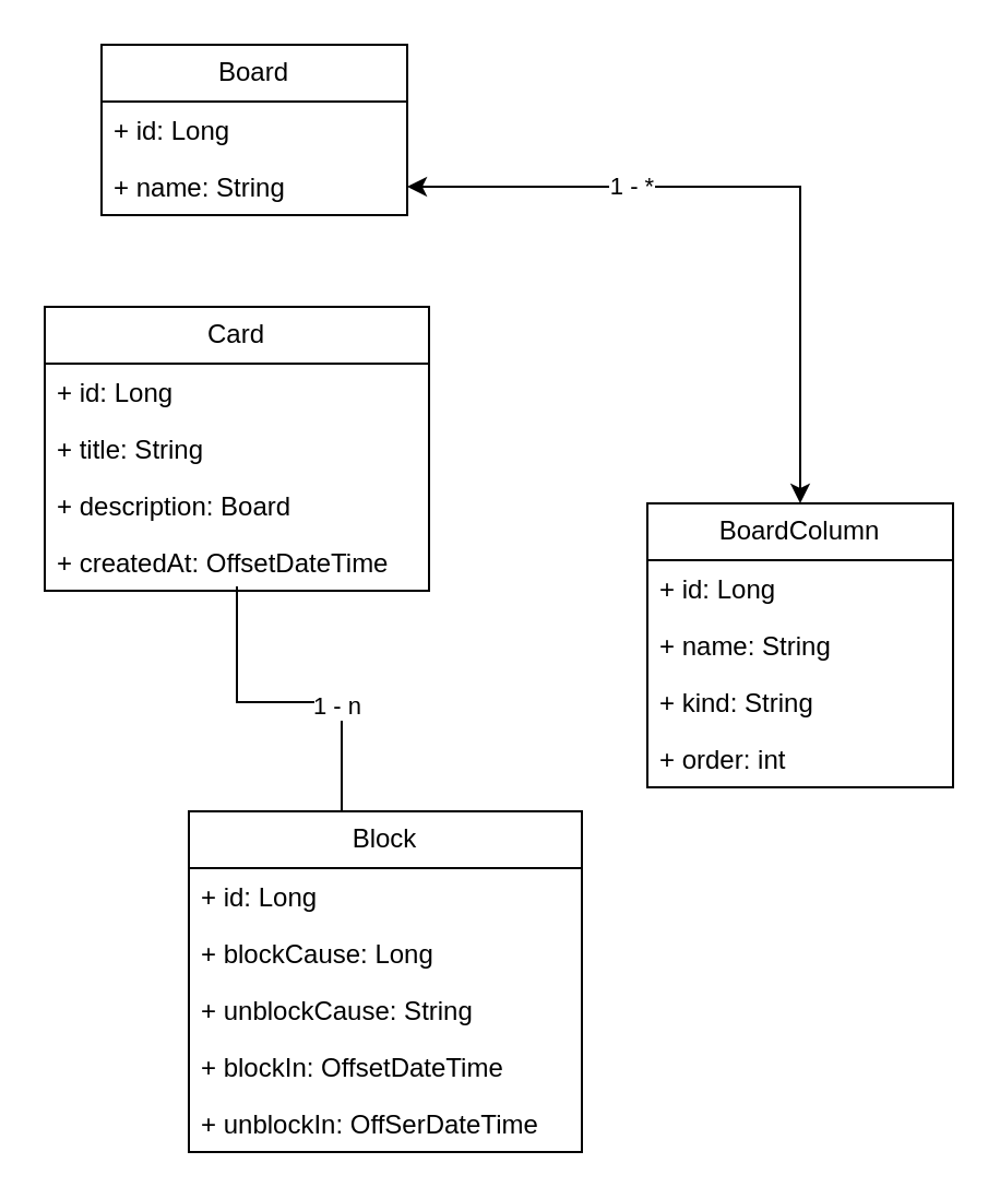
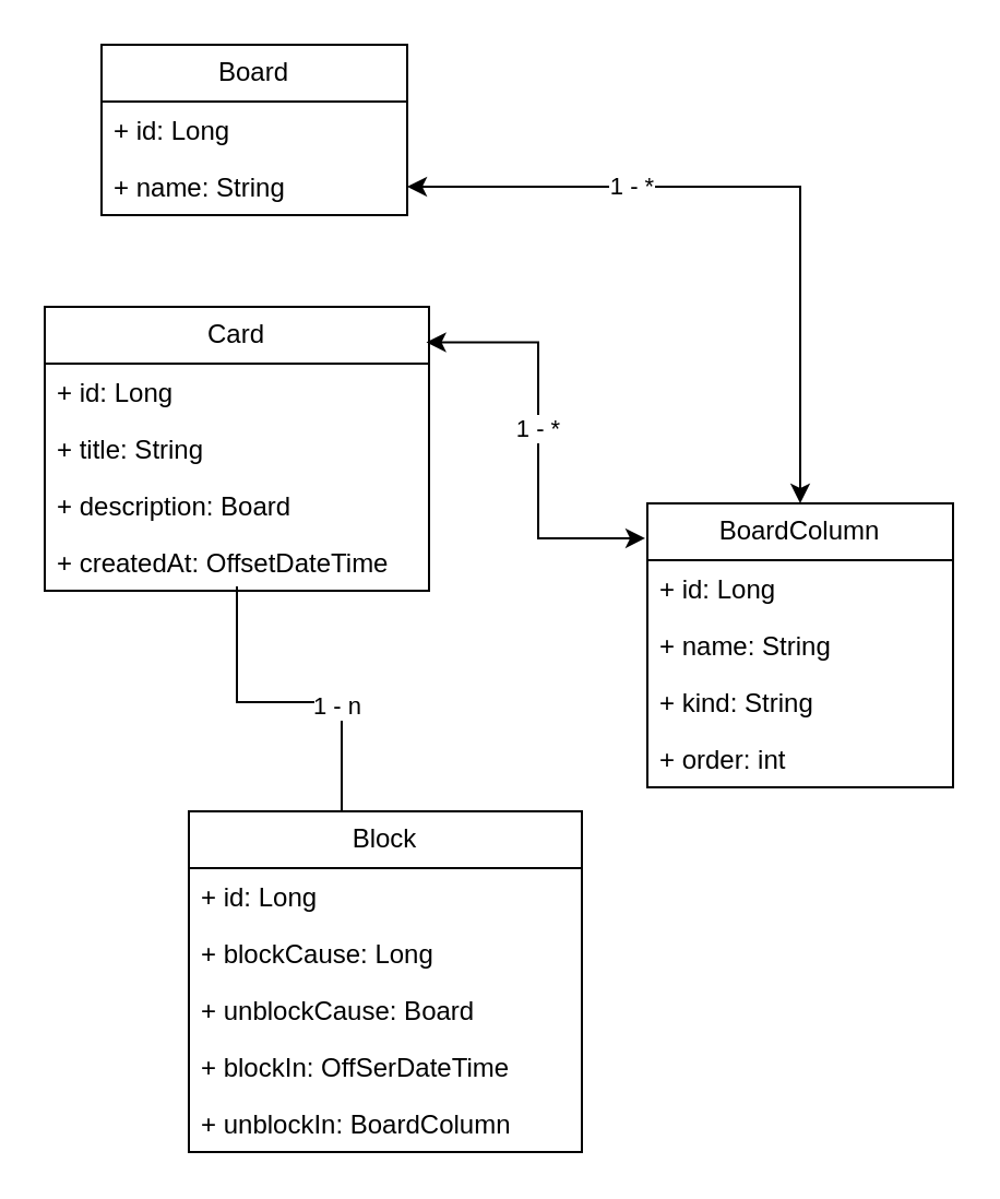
  <mxCell id="0" />
  <mxCell id="1" parent="0" />
  <mxCell id="2" value="Board" style="swimlane;fontStyle=0;childLayout=stackLayout;horizontal=1;startSize=26;fillColor=none;horizontalStack=0;resizeParent=1;resizeParentMax=0;resizeLast=0;collapsible=1;marginBottom=0;whiteSpace=wrap;html=1;" vertex="1" parent="1"><mxGeometry x="46" y="20" width="140" height="78" as="geometry" /></mxCell>
  <mxCell id="3" value="+ id: Long" style="text;strokeColor=none;fillColor=none;align=left;verticalAlign=top;spacingLeft=4;spacingRight=4;overflow=hidden;rotatable=0;points=[[0,0.5],[1,0.5]];portConstraint=eastwest;whiteSpace=wrap;html=1;" vertex="1" parent="2"><mxGeometry y="26" width="140" height="26" as="geometry" /></mxCell>
  <mxCell id="4" value="+ name: String" style="text;strokeColor=none;fillColor=none;align=left;verticalAlign=top;spacingLeft=4;spacingRight=4;overflow=hidden;rotatable=0;points=[[0,0.5],[1,0.5]];portConstraint=eastwest;whiteSpace=wrap;html=1;" vertex="1" parent="2"><mxGeometry y="52" width="140" height="26" as="geometry" /></mxCell>
  <mxCell id="5" value="BoardColumn" style="swimlane;fontStyle=0;childLayout=stackLayout;horizontal=1;startSize=26;fillColor=none;horizontalStack=0;resizeParent=1;resizeParentMax=0;resizeLast=0;collapsible=1;marginBottom=0;whiteSpace=wrap;html=1;" vertex="1" parent="1"><mxGeometry x="296" y="230" width="140" height="130" as="geometry" /></mxCell>
  <mxCell id="6" value="+ id: Long" style="text;strokeColor=none;fillColor=none;align=left;verticalAlign=top;spacingLeft=4;spacingRight=4;overflow=hidden;rotatable=0;points=[[0,0.5],[1,0.5]];portConstraint=eastwest;whiteSpace=wrap;html=1;" vertex="1" parent="5"><mxGeometry y="26" width="140" height="26" as="geometry" /></mxCell>
  <mxCell id="7" value="+ name: String" style="text;strokeColor=none;fillColor=none;align=left;verticalAlign=top;spacingLeft=4;spacingRight=4;overflow=hidden;rotatable=0;points=[[0,0.5],[1,0.5]];portConstraint=eastwest;whiteSpace=wrap;html=1;" vertex="1" parent="5"><mxGeometry y="52" width="140" height="26" as="geometry" /></mxCell>
  <mxCell id="8" value="+ kind: String&lt;span style=&quot;color: rgba(0, 0, 0, 0); font-family: monospace; font-size: 0px; text-wrap-mode: nowrap;&quot;&gt;%3CmxGraphModel%3E%3Croot%3E%3CmxCell%20id%3D%220%22%2F%3E%3CmxCell%20id%3D%221%22%20parent%3D%220%22%2F%3E%3CmxCell%20id%3D%222%22%20value%3D%22%2B%20id%3A%20Long%22%20style%3D%22text%3BstrokeColor%3Dnone%3BfillColor%3Dnone%3Balign%3Dleft%3BverticalAlign%3Dtop%3BspacingLeft%3D4%3BspacingRight%3D4%3Boverflow%3Dhidden%3Brotatable%3D0%3Bpoints%3D%5B%5B0%2C0.5%5D%2C%5B1%2C0.5%5D%5D%3BportConstraint%3Deastwest%3BwhiteSpace%3Dwrap%3Bhtml%3D1%3B%22%20vertex%3D%221%22%20parent%3D%221%22%3E%3CmxGeometry%20x%3D%22550%22%20y%3D%22366%22%20width%3D%22140%22%20height%3D%2226%22%20as%3D%22geometry%22%2F%3E%3C%2FmxCell%3E%3C%2Froot%3E%3C%2FmxGraphModel%3E&lt;/span&gt;" style="text;strokeColor=none;fillColor=none;align=left;verticalAlign=top;spacingLeft=4;spacingRight=4;overflow=hidden;rotatable=0;points=[[0,0.5],[1,0.5]];portConstraint=eastwest;whiteSpace=wrap;html=1;" vertex="1" parent="5"><mxGeometry y="78" width="140" height="26" as="geometry" /></mxCell>
  <mxCell id="9" value="+ order: int" style="text;strokeColor=none;fillColor=none;align=left;verticalAlign=top;spacingLeft=4;spacingRight=4;overflow=hidden;rotatable=0;points=[[0,0.5],[1,0.5]];portConstraint=eastwest;whiteSpace=wrap;html=1;" vertex="1" parent="5"><mxGeometry y="104" width="140" height="26" as="geometry" /></mxCell>
  <mxCell id="10" value="" style="edgeStyle=orthogonalEdgeStyle;rounded=0;orthogonalLoop=1;jettySize=auto;html=1;startArrow=classic;startFill=1;" edge="1" parent="1" source="4" target="5"><mxGeometry relative="1" as="geometry" /></mxCell>
  <mxCell id="11" value="1 - *" style="edgeLabel;html=1;align=center;verticalAlign=middle;resizable=0;points=[];" vertex="1" connectable="0" parent="10"><mxGeometry x="-0.372" y="1" relative="1" as="geometry"><mxPoint as="offset" /></mxGeometry></mxCell>
  <mxCell id="12" value="Card" style="swimlane;fontStyle=0;childLayout=stackLayout;horizontal=1;startSize=26;fillColor=none;horizontalStack=0;resizeParent=1;resizeParentMax=0;resizeLast=0;collapsible=1;marginBottom=0;whiteSpace=wrap;html=1;" vertex="1" parent="1"><mxGeometry x="20" y="140" width="176" height="130" as="geometry" /></mxCell>
  <mxCell id="13" value="+ id: Long" style="text;strokeColor=none;fillColor=none;align=left;verticalAlign=top;spacingLeft=4;spacingRight=4;overflow=hidden;rotatable=0;points=[[0,0.5],[1,0.5]];portConstraint=eastwest;whiteSpace=wrap;html=1;" vertex="1" parent="12"><mxGeometry y="26" width="176" height="26" as="geometry" /></mxCell>
  <mxCell id="14" value="+ title: String" style="text;strokeColor=none;fillColor=none;align=left;verticalAlign=top;spacingLeft=4;spacingRight=4;overflow=hidden;rotatable=0;points=[[0,0.5],[1,0.5]];portConstraint=eastwest;whiteSpace=wrap;html=1;" vertex="1" parent="12"><mxGeometry y="52" width="176" height="26" as="geometry" /></mxCell>
  <mxCell id="15" value="+ description: Board" style="text;strokeColor=none;fillColor=none;align=left;verticalAlign=top;spacingLeft=4;spacingRight=4;overflow=hidden;rotatable=0;points=[[0,0.5],[1,0.5]];portConstraint=eastwest;whiteSpace=wrap;html=1;" vertex="1" parent="12"><mxGeometry y="78" width="176" height="26" as="geometry" /></mxCell>
  <mxCell id="16" value="+ createdAt: OffsetDateTime" style="text;strokeColor=none;fillColor=none;align=left;verticalAlign=top;spacingLeft=4;spacingRight=4;overflow=hidden;rotatable=0;points=[[0,0.5],[1,0.5]];portConstraint=eastwest;whiteSpace=wrap;html=1;" vertex="1" parent="12"><mxGeometry y="104" width="176" height="26" as="geometry" /></mxCell>
+ <mxCell id="17" style="edgeStyle=orthogonalEdgeStyle;rounded=0;orthogonalLoop=1;jettySize=auto;html=1;entryX=-0.007;entryY=0.123;entryDx=0;entryDy=0;entryPerimeter=0;exitX=0.993;exitY=0.125;exitDx=0;exitDy=0;exitPerimeter=0;startArrow=classic;startFill=1;" edge="1" parent="1" source="12" target="5"><mxGeometry relative="1" as="geometry" /></mxCell>
+ <mxCell id="18" value="1 - *" style="edgeLabel;html=1;align=center;verticalAlign=middle;resizable=0;points=[];" vertex="1" connectable="0" parent="17"><mxGeometry x="-0.048" y="-1" relative="1" as="geometry"><mxPoint as="offset" /></mxGeometry></mxCell>
  <mxCell id="19" value="Block" style="swimlane;fontStyle=0;childLayout=stackLayout;horizontal=1;startSize=26;fillColor=none;horizontalStack=0;resizeParent=1;resizeParentMax=0;resizeLast=0;collapsible=1;marginBottom=0;whiteSpace=wrap;html=1;" vertex="1" parent="1"><mxGeometry x="86" y="371" width="180" height="156" as="geometry" /></mxCell>
  <mxCell id="20" value="+ id: Long" style="text;strokeColor=none;fillColor=none;align=left;verticalAlign=top;spacingLeft=4;spacingRight=4;overflow=hidden;rotatable=0;points=[[0,0.5],[1,0.5]];portConstraint=eastwest;whiteSpace=wrap;html=1;" vertex="1" parent="19"><mxGeometry y="26" width="180" height="26" as="geometry" /></mxCell>
  <mxCell id="21" value="+ blockCause: Long" style="text;strokeColor=none;fillColor=none;align=left;verticalAlign=top;spacingLeft=4;spacingRight=4;overflow=hidden;rotatable=0;points=[[0,0.5],[1,0.5]];portConstraint=eastwest;whiteSpace=wrap;html=1;" vertex="1" parent="19"><mxGeometry y="52" width="180" height="26" as="geometry" /></mxCell>
- <mxCell id="22" value="+ unblockCause: String" style="text;strokeColor=none;fillColor=none;align=left;verticalAlign=top;spacingLeft=4;spacingRight=4;overflow=hidden;rotatable=0;points=[[0,0.5],[1,0.5]];portConstraint=eastwest;whiteSpace=wrap;html=1;" vertex="1" parent="19"><mxGeometry y="78" width="180" height="26" as="geometry" /></mxCell>
- <mxCell id="23" value="+ blockIn: OffsetDateTime" style="text;strokeColor=none;fillColor=none;align=left;verticalAlign=top;spacingLeft=4;spacingRight=4;overflow=hidden;rotatable=0;points=[[0,0.5],[1,0.5]];portConstraint=eastwest;whiteSpace=wrap;html=1;" vertex="1" parent="19"><mxGeometry y="104" width="180" height="26" as="geometry" /></mxCell>
- <mxCell id="24" value="+ unblockIn: OffSerDateTime" style="text;strokeColor=none;fillColor=none;align=left;verticalAlign=top;spacingLeft=4;spacingRight=4;overflow=hidden;rotatable=0;points=[[0,0.5],[1,0.5]];portConstraint=eastwest;whiteSpace=wrap;html=1;" vertex="1" parent="19"><mxGeometry y="130" width="180" height="26" as="geometry" /></mxCell>
+ <mxCell id="22" value="+ unblockCause: Board" style="text;strokeColor=none;fillColor=none;align=left;verticalAlign=top;spacingLeft=4;spacingRight=4;overflow=hidden;rotatable=0;points=[[0,0.5],[1,0.5]];portConstraint=eastwest;whiteSpace=wrap;html=1;" vertex="1" parent="19"><mxGeometry y="78" width="180" height="26" as="geometry" /></mxCell>
+ <mxCell id="23" value="+ blockIn: OffSerDateTime" style="text;strokeColor=none;fillColor=none;align=left;verticalAlign=top;spacingLeft=4;spacingRight=4;overflow=hidden;rotatable=0;points=[[0,0.5],[1,0.5]];portConstraint=eastwest;whiteSpace=wrap;html=1;" vertex="1" parent="19"><mxGeometry y="104" width="180" height="26" as="geometry" /></mxCell>
+ <mxCell id="24" value="+ unblockIn: BoardColumn" style="text;strokeColor=none;fillColor=none;align=left;verticalAlign=top;spacingLeft=4;spacingRight=4;overflow=hidden;rotatable=0;points=[[0,0.5],[1,0.5]];portConstraint=eastwest;whiteSpace=wrap;html=1;" vertex="1" parent="19"><mxGeometry y="130" width="180" height="26" as="geometry" /></mxCell>
  <mxCell id="25" style="edgeStyle=orthogonalEdgeStyle;rounded=0;orthogonalLoop=1;jettySize=auto;html=1;entryX=0.5;entryY=0.923;entryDx=0;entryDy=0;entryPerimeter=0;endArrow=none;" edge="1" parent="1" source="19" target="16"><mxGeometry relative="1" as="geometry"><Array as="points"><mxPoint x="156" y="321" /><mxPoint x="108" y="321" /></Array></mxGeometry></mxCell>
  <mxCell id="26" value="1 - n" style="edgeLabel;html=1;align=center;verticalAlign=middle;resizable=0;points=[];" vertex="1" connectable="0" parent="25"><mxGeometry x="-0.298" y="1" relative="1" as="geometry"><mxPoint as="offset" /></mxGeometry></mxCell>
